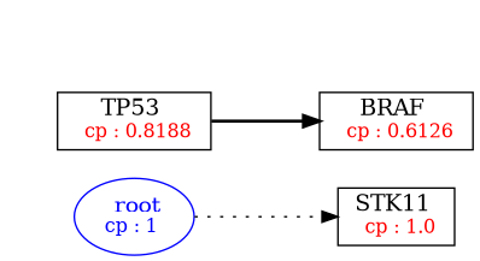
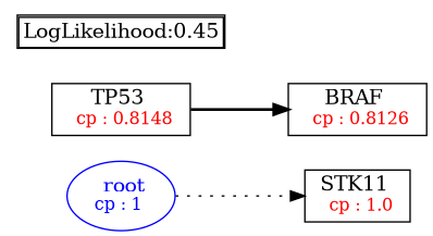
  digraph {
    fontsize=10
    rankdir=LR
    node [shape=box]
    edge [arrowhead=normal]
    n1 [color=Blue label=<<font color='Blue'> root</font><br/><font color='Blue' POINT-SIZE='12'>cp : 1 </font>> shape=oval]
    n2 [label=<STK11 <br/> <font color='Red' POINT-SIZE='12'> cp : 1.0 </font>>]
-   n3 [label=<TP53 <br/> <font color='Red' POINT-SIZE='12'> cp : 0.8188 </font>>]
-   n4 [label=<BRAF <br/> <font color='Red' POINT-SIZE='12'> cp : 0.6126 </font>>]
+   n3 [label=<TP53 <br/> <font color='Red' POINT-SIZE='12'> cp : 0.8148 </font>>]
+   n4 [label=<BRAF <br/> <font color='Red' POINT-SIZE='12'> cp : 0.8126 </font>>]
+   n5 [label=<<TABLE BORDER="1" CELLBORDER="1" CELLSPACING="0" >     <TR><TD ALIGN="LEFT">LogLikelihood:0.45</TD></TR>     </TABLE>> shape=plaintext]
    n1 -> n2 [style=dotted]
    n3 -> n4 [style=bold]
  }
